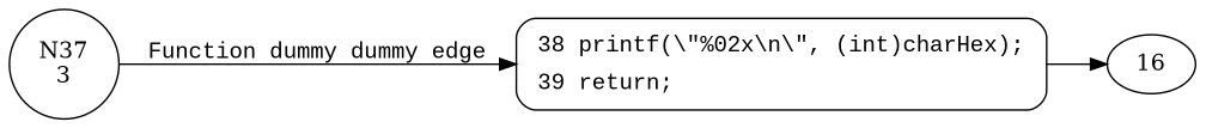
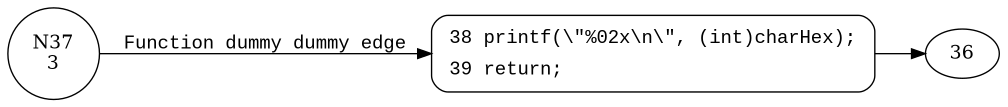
  digraph {
    rankdir=LR
    n1 [label="N37\n3" shape=circle]
    n2 [fillcolor=white fontname="Courier New" label=<<table border="0" cellborder="0" cellpadding="3" bgcolor="white"><tr><td align="right">38</td><td align="left">printf(\&quot;%02x\n\&quot;, (int)charHex);</td></tr><tr><td align="right">39</td><td align="left">return;</td></tr></table>> penwidth=1 shape=Mrecord style="filled,bold"]
-   36 [label=16]
+   36
    n1 -> n2 [fontname="Courier New" label="Function dummy dummy edge"]
    n2 -> 36
  }
